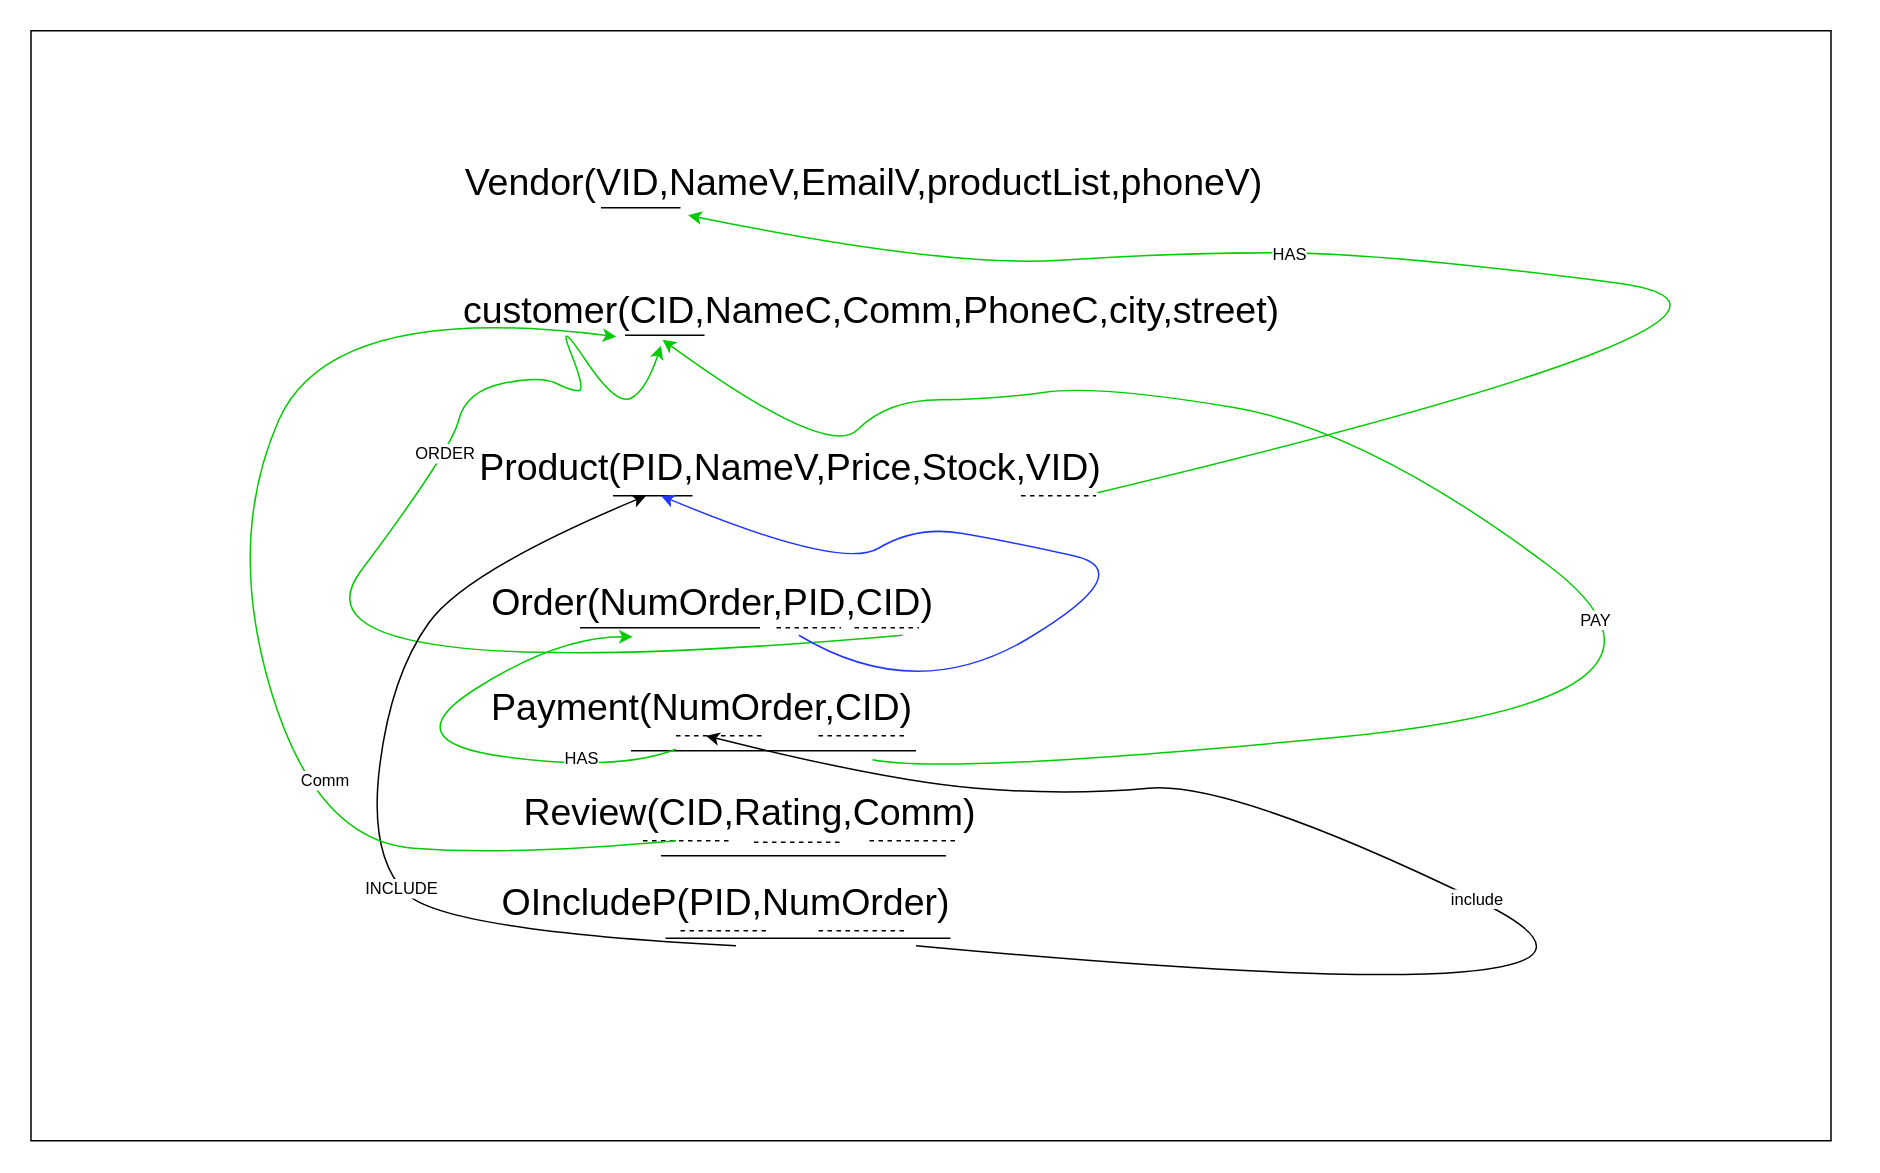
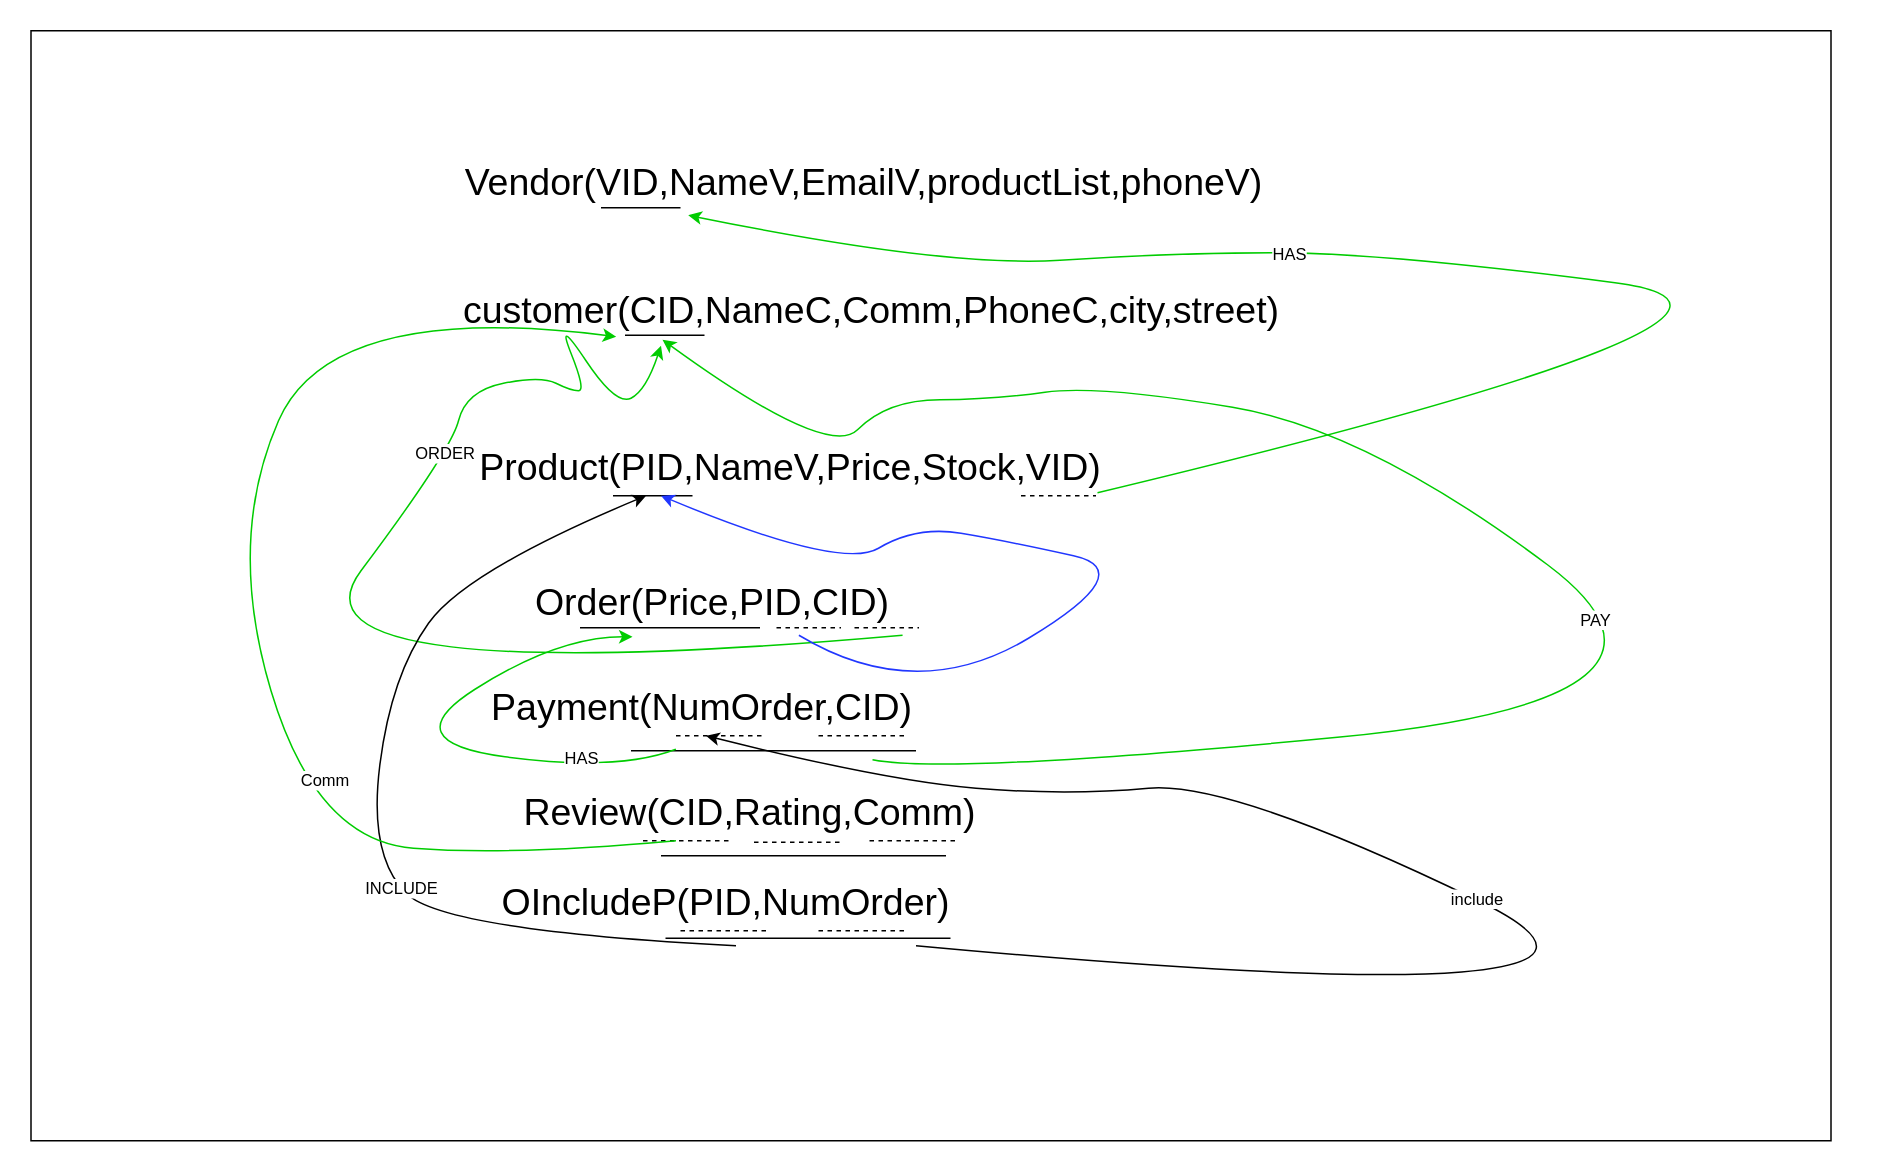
  <mxCell id="0" />
  <mxCell id="1" parent="0" />
  <mxCell id="2" value="" style="rounded=0;whiteSpace=wrap;html=1;" parent="1" vertex="1"><mxGeometry x="20" y="20" width="1200" height="740" as="geometry" /></mxCell>
  <mxCell id="3" value="customer(CID,NameC,Comm,PhoneC,city,street)" style="text;html=1;align=center;verticalAlign=middle;resizable=0;points=[];autosize=1;strokeColor=none;fillColor=none;fontSize=25;" parent="1" vertex="1"><mxGeometry x="295" y="185" width="570" height="40" as="geometry" /></mxCell>
  <mxCell id="4" value="Vendor(VID,NameV,EmailV,productList,phoneV)" style="text;html=1;align=center;verticalAlign=middle;resizable=0;points=[];autosize=1;strokeColor=none;fillColor=none;fontSize=25;" parent="1" vertex="1"><mxGeometry x="295" y="100" width="560" height="40" as="geometry" /></mxCell>
  <mxCell id="5" value="" style="endArrow=none;html=1;rounded=0;" parent="1" edge="1"><mxGeometry width="50" height="50" relative="1" as="geometry"><mxPoint x="453" y="138" as="sourcePoint" /><mxPoint x="400" y="138.002" as="targetPoint" /></mxGeometry></mxCell>
  <mxCell id="6" value="" style="endArrow=none;html=1;rounded=0;" edge="1" parent="1"><mxGeometry width="50" height="50" relative="1" as="geometry"><mxPoint x="469" y="223" as="sourcePoint" /><mxPoint x="416" y="223.002" as="targetPoint" /></mxGeometry></mxCell>
  <mxCell id="7" value="Product(PID,NameV,Price,Stock,VID)" style="text;html=1;align=center;verticalAlign=middle;resizable=0;points=[];autosize=1;strokeColor=none;fillColor=none;fontSize=25;" vertex="1" parent="1"><mxGeometry x="306" y="290" width="440" height="40" as="geometry" /></mxCell>
  <mxCell id="8" value="" style="endArrow=none;html=1;rounded=0;" edge="1" parent="1"><mxGeometry width="50" height="50" relative="1" as="geometry"><mxPoint x="461" y="330" as="sourcePoint" /><mxPoint x="408" y="330.002" as="targetPoint" /></mxGeometry></mxCell>
- <mxCell id="9" value="Order(NumOrder,PID,CID)" style="text;html=1;align=center;verticalAlign=middle;resizable=0;points=[];autosize=1;strokeColor=none;fillColor=none;fontSize=25;" vertex="1" parent="1"><mxGeometry x="314" y="380" width="320" height="40" as="geometry" /></mxCell>
+ <mxCell id="9" value="Order(Price,PID,CID)" style="text;html=1;align=center;verticalAlign=middle;resizable=0;points=[];autosize=1;strokeColor=none;fillColor=none;fontSize=25;" vertex="1" parent="1"><mxGeometry x="314" y="380" width="320" height="40" as="geometry" /></mxCell>
  <mxCell id="10" value="Payment(NumOrder,CID)" style="text;html=1;align=center;verticalAlign=middle;resizable=0;points=[];autosize=1;strokeColor=none;fillColor=none;fontSize=25;" vertex="1" parent="1"><mxGeometry x="317" y="450" width="300" height="40" as="geometry" /></mxCell>
  <mxCell id="11" value="" style="endArrow=none;html=1;rounded=0;" edge="1" parent="1"><mxGeometry width="50" height="50" relative="1" as="geometry"><mxPoint x="420" y="500" as="sourcePoint" /><mxPoint x="610" y="500" as="targetPoint" /></mxGeometry></mxCell>
  <mxCell id="12" value="" style="endArrow=none;html=1;rounded=0;" edge="1" parent="1"><mxGeometry width="50" height="50" relative="1" as="geometry"><mxPoint x="386" y="418" as="sourcePoint" /><mxPoint x="506" y="418" as="targetPoint" /></mxGeometry></mxCell>
  <mxCell id="13" value="Review(CID,Rating,Comm)" style="text;html=1;align=center;verticalAlign=middle;resizable=0;points=[];autosize=1;strokeColor=none;fillColor=none;fontSize=25;" vertex="1" parent="1"><mxGeometry x="339" y="520" width="320" height="40" as="geometry" /></mxCell>
  <mxCell id="14" value="" style="endArrow=none;dashed=1;html=1;rounded=0;" edge="1" parent="1"><mxGeometry width="50" height="50" relative="1" as="geometry"><mxPoint x="450" y="490" as="sourcePoint" /><mxPoint x="510" y="490" as="targetPoint" /></mxGeometry></mxCell>
  <mxCell id="15" value="" style="endArrow=none;dashed=1;html=1;rounded=0;" edge="1" parent="1"><mxGeometry width="50" height="50" relative="1" as="geometry"><mxPoint x="545" y="490" as="sourcePoint" /><mxPoint x="605" y="490" as="targetPoint" /></mxGeometry></mxCell>
  <mxCell id="16" value="" style="endArrow=none;dashed=1;html=1;rounded=0;" edge="1" parent="1"><mxGeometry width="50" height="50" relative="1" as="geometry"><mxPoint x="428" y="560" as="sourcePoint" /><mxPoint x="488" y="560" as="targetPoint" /></mxGeometry></mxCell>
  <mxCell id="17" value="" style="endArrow=none;html=1;rounded=0;" edge="1" parent="1"><mxGeometry width="50" height="50" relative="1" as="geometry"><mxPoint x="440" y="570" as="sourcePoint" /><mxPoint x="630" y="570" as="targetPoint" /></mxGeometry></mxCell>
  <mxCell id="18" value="" style="endArrow=none;dashed=1;html=1;rounded=0;" edge="1" parent="1"><mxGeometry width="50" height="50" relative="1" as="geometry"><mxPoint x="502" y="561" as="sourcePoint" /><mxPoint x="562" y="561" as="targetPoint" /></mxGeometry></mxCell>
  <mxCell id="19" value="" style="endArrow=none;dashed=1;html=1;rounded=0;" edge="1" parent="1"><mxGeometry width="50" height="50" relative="1" as="geometry"><mxPoint x="579" y="560" as="sourcePoint" /><mxPoint x="639" y="560" as="targetPoint" /></mxGeometry></mxCell>
  <mxCell id="20" value="" style="endArrow=none;dashed=1;html=1;rounded=0;" edge="1" parent="1"><mxGeometry width="50" height="50" relative="1" as="geometry"><mxPoint x="517" y="418" as="sourcePoint" /><mxPoint x="560" y="418" as="targetPoint" /></mxGeometry></mxCell>
  <mxCell id="21" value="" style="endArrow=none;dashed=1;html=1;rounded=0;" edge="1" parent="1"><mxGeometry width="50" height="50" relative="1" as="geometry"><mxPoint x="680" y="330" as="sourcePoint" /><mxPoint x="730" y="330" as="targetPoint" /></mxGeometry></mxCell>
  <mxCell id="22" value="" style="curved=1;endArrow=classic;html=1;rounded=0;entryX=0.236;entryY=1.125;entryDx=0;entryDy=0;entryPerimeter=0;strokeColor=#00CC00;" edge="1" parent="1"><mxGeometry width="50" height="50" relative="1" as="geometry"><mxPoint x="731" y="328" as="sourcePoint" /><mxPoint x="458.16" y="143" as="targetPoint" /><Array as="points"><mxPoint x="1231" y="208" /><mxPoint x="921" y="168" /><mxPoint x="781" y="168" /><mxPoint x="631" y="178" /></Array></mxGeometry></mxCell>
  <mxCell id="23" value="HAS" style="edgeLabel;html=1;align=center;verticalAlign=middle;resizable=0;points=[];" vertex="1" connectable="0" parent="22"><mxGeometry x="0.374" relative="1" as="geometry"><mxPoint as="offset" /></mxGeometry></mxCell>
  <mxCell id="24" value="" style="endArrow=none;dashed=1;html=1;rounded=0;" edge="1" parent="1"><mxGeometry width="50" height="50" relative="1" as="geometry"><mxPoint x="569" y="418" as="sourcePoint" /><mxPoint x="612" y="418" as="targetPoint" /></mxGeometry></mxCell>
  <mxCell id="25" value="" style="curved=1;endArrow=classic;html=1;rounded=0;exitX=0.897;exitY=1.075;exitDx=0;exitDy=0;exitPerimeter=0;strokeColor=#00CC00;" edge="1" parent="1" source="9"><mxGeometry width="50" height="50" relative="1" as="geometry"><mxPoint x="560" y="370" as="sourcePoint" /><mxPoint x="440" y="230" as="targetPoint" /><Array as="points"><mxPoint x="180" y="460" /><mxPoint x="300" y="300" /><mxPoint x="310" y="260" /><mxPoint x="360" y="250" /><mxPoint x="380" y="260" /><mxPoint x="390" y="260" /><mxPoint x="370" y="210" /><mxPoint x="410" y="270" /><mxPoint x="430" y="260" /></Array></mxGeometry></mxCell>
  <mxCell id="26" value="ORDER" style="edgeLabel;html=1;align=center;verticalAlign=middle;resizable=0;points=[];" vertex="1" connectable="0" parent="25"><mxGeometry x="0.333" y="4" relative="1" as="geometry"><mxPoint x="1" as="offset" /></mxGeometry></mxCell>
  <mxCell id="27" value="" style="curved=1;endArrow=classic;html=1;rounded=0;exitX=0.681;exitY=1.075;exitDx=0;exitDy=0;exitPerimeter=0;strokeColor=#2137FF;" edge="1" parent="1" source="9"><mxGeometry width="50" height="50" relative="1" as="geometry"><mxPoint x="560" y="470" as="sourcePoint" /><mxPoint x="440" y="330" as="targetPoint" /><Array as="points"><mxPoint x="610" y="470" /><mxPoint x="760" y="380" /><mxPoint x="670" y="360" /><mxPoint x="610" y="350" /><mxPoint x="560" y="380" /></Array></mxGeometry></mxCell>
  <mxCell id="28" value="" style="curved=1;endArrow=classic;html=1;rounded=0;strokeColor=#00CC00;" edge="1" parent="1"><mxGeometry width="50" height="50" relative="1" as="geometry"><mxPoint x="581" y="506" as="sourcePoint" /><mxPoint x="441" y="226" as="targetPoint" /><Array as="points"><mxPoint x="631" y="516" /><mxPoint x="1151" y="466" /><mxPoint x="911" y="286" /><mxPoint x="731" y="256" /><mxPoint x="661" y="266" /><mxPoint x="591" y="266" /><mxPoint x="551" y="306" /></Array></mxGeometry></mxCell>
  <mxCell id="29" value="PAY" style="edgeLabel;html=1;align=center;verticalAlign=middle;resizable=0;points=[];" vertex="1" connectable="0" parent="28"><mxGeometry x="-0.025" y="9" relative="1" as="geometry"><mxPoint y="1" as="offset" /></mxGeometry></mxCell>
  <mxCell id="30" value="" style="curved=1;endArrow=classic;html=1;rounded=0;exitX=0.473;exitY=1.125;exitDx=0;exitDy=0;exitPerimeter=0;strokeColor=#00CC00;" edge="1" parent="1"><mxGeometry width="50" height="50" relative="1" as="geometry"><mxPoint x="449.9" y="499" as="sourcePoint" /><mxPoint x="421" y="424" as="targetPoint" /><Array as="points"><mxPoint x="411" y="514" /><mxPoint x="261" y="494" /><mxPoint x="371" y="424" /></Array></mxGeometry></mxCell>
  <mxCell id="31" value="HAS" style="edgeLabel;html=1;align=center;verticalAlign=middle;resizable=0;points=[];" vertex="1" connectable="0" parent="30"><mxGeometry x="-0.643" y="-6" relative="1" as="geometry"><mxPoint as="offset" /></mxGeometry></mxCell>
  <mxCell id="32" value="OIncludeP(PID,NumOrder)" style="text;html=1;align=center;verticalAlign=middle;resizable=0;points=[];autosize=1;strokeColor=none;fillColor=none;fontSize=25;" vertex="1" parent="1"><mxGeometry x="323" y="580" width="320" height="40" as="geometry" /></mxCell>
  <mxCell id="33" value="" style="endArrow=none;dashed=1;html=1;rounded=0;" edge="1" parent="1"><mxGeometry width="50" height="50" relative="1" as="geometry"><mxPoint x="453" y="620" as="sourcePoint" /><mxPoint x="513" y="620" as="targetPoint" /></mxGeometry></mxCell>
  <mxCell id="34" value="" style="endArrow=none;dashed=1;html=1;rounded=0;" edge="1" parent="1"><mxGeometry width="50" height="50" relative="1" as="geometry"><mxPoint x="545" y="620" as="sourcePoint" /><mxPoint x="605" y="620" as="targetPoint" /></mxGeometry></mxCell>
  <mxCell id="35" value="" style="endArrow=none;html=1;rounded=0;" edge="1" parent="1"><mxGeometry width="50" height="50" relative="1" as="geometry"><mxPoint x="443" y="625" as="sourcePoint" /><mxPoint x="633" y="625" as="targetPoint" /></mxGeometry></mxCell>
  <mxCell id="36" value="" style="curved=1;endArrow=classic;html=1;rounded=0;" edge="1" parent="1"><mxGeometry width="50" height="50" relative="1" as="geometry"><mxPoint x="490" y="630" as="sourcePoint" /><mxPoint x="430" y="330" as="targetPoint" /><Array as="points"><mxPoint x="295" y="620" /><mxPoint x="245" y="570" /><mxPoint x="260" y="450" /><mxPoint x="310" y="380" /></Array></mxGeometry></mxCell>
  <mxCell id="37" value="INCLUDE" style="edgeLabel;html=1;align=center;verticalAlign=middle;resizable=0;points=[];" vertex="1" connectable="0" parent="36"><mxGeometry x="-0.216" relative="1" as="geometry"><mxPoint as="offset" /></mxGeometry></mxCell>
  <mxCell id="38" value="" style="curved=1;endArrow=classic;html=1;rounded=0;" edge="1" parent="1"><mxGeometry width="50" height="50" relative="1" as="geometry"><mxPoint x="610" y="630" as="sourcePoint" /><mxPoint x="470" y="490" as="targetPoint" /><Array as="points"><mxPoint x="1150" y="680" /><mxPoint x="820" y="520" /><mxPoint y="530" x="710" /><mxPoint x="590" y="520" /></Array></mxGeometry></mxCell>
  <mxCell id="39" value="include" style="edgeLabel;html=1;align=center;verticalAlign=middle;resizable=0;points=[];" vertex="1" connectable="0" parent="38"><mxGeometry x="0.153" y="-1" relative="1" as="geometry"><mxPoint as="offset" /></mxGeometry></mxCell>
  <mxCell id="40" value="" style="curved=1;endArrow=classic;html=1;rounded=0;entryX=0.202;entryY=0.975;entryDx=0;entryDy=0;entryPerimeter=0;strokeColor=#00CC00;" edge="1" parent="1" target="3"><mxGeometry width="50" height="50" relative="1" as="geometry"><mxPoint x="450" y="560" as="sourcePoint" /><mxPoint x="285" y="470" as="targetPoint" /><Array as="points"><mxPoint x="340" y="570" /><mxPoint x="210" y="560" /><mxPoint x="150" y="360" /><mxPoint x="220" y="200" /></Array></mxGeometry></mxCell>
  <mxCell id="41" value="Comm" style="edgeLabel;html=1;align=center;verticalAlign=middle;resizable=0;points=[];" vertex="1" connectable="0" parent="40"><mxGeometry x="-0.318" y="-17" relative="1" as="geometry"><mxPoint as="offset" /></mxGeometry></mxCell>
